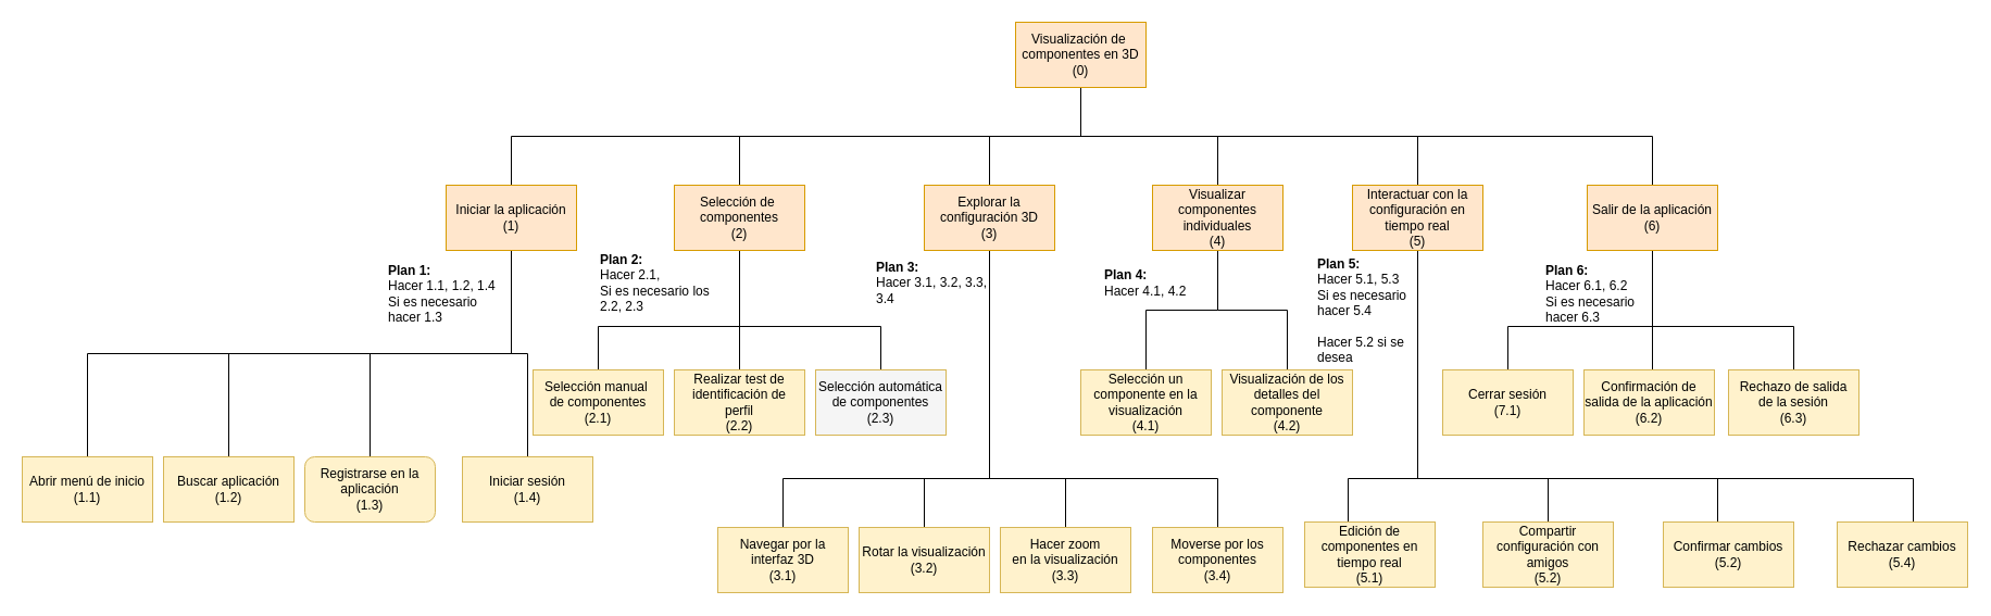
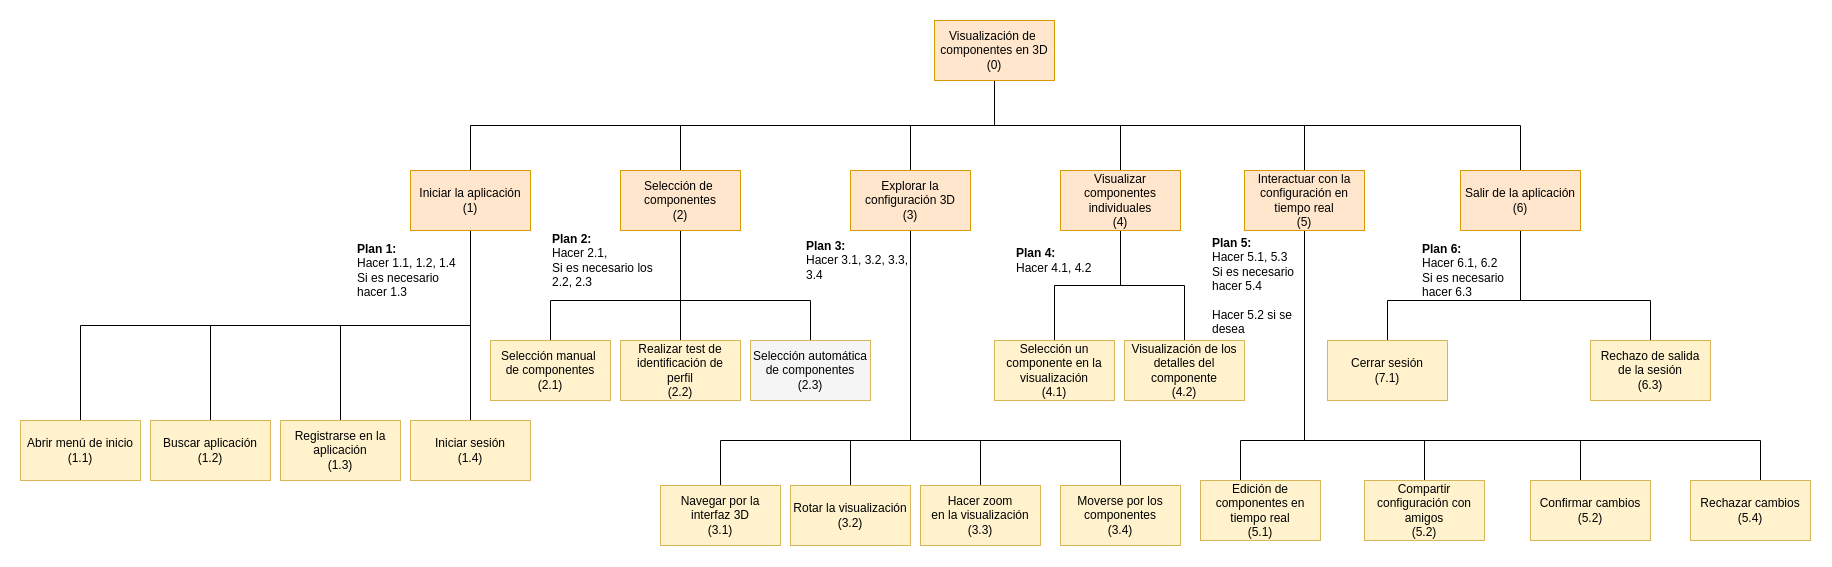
  <mxCell id="0" />
  <mxCell id="1" parent="0" />
  <mxCell id="2" style="edgeStyle=orthogonalEdgeStyle;rounded=0;orthogonalLoop=1;jettySize=auto;html=1;exitX=0.5;exitY=1;exitDx=0;exitDy=0;entryX=0.5;entryY=0;entryDx=0;entryDy=0;endArrow=none;endFill=0;" edge="1" parent="1" source="8" target="13"><mxGeometry relative="1" as="geometry" /></mxCell>
  <mxCell id="3" style="edgeStyle=orthogonalEdgeStyle;rounded=0;orthogonalLoop=1;jettySize=auto;html=1;exitX=0.5;exitY=1;exitDx=0;exitDy=0;endArrow=none;endFill=0;" edge="1" parent="1" source="8" target="18"><mxGeometry relative="1" as="geometry" /></mxCell>
  <mxCell id="4" style="edgeStyle=orthogonalEdgeStyle;rounded=0;orthogonalLoop=1;jettySize=auto;html=1;exitX=0.5;exitY=1;exitDx=0;exitDy=0;entryX=0.5;entryY=0;entryDx=0;entryDy=0;endArrow=none;endFill=0;" edge="1" parent="1" source="8" target="21"><mxGeometry relative="1" as="geometry" /></mxCell>
  <mxCell id="5" style="edgeStyle=orthogonalEdgeStyle;rounded=0;orthogonalLoop=1;jettySize=auto;html=1;exitX=0.5;exitY=1;exitDx=0;exitDy=0;entryX=0.5;entryY=0;entryDx=0;entryDy=0;endArrow=none;endFill=0;" edge="1" parent="1" source="8" target="26"><mxGeometry relative="1" as="geometry" /></mxCell>
  <mxCell id="6" style="edgeStyle=orthogonalEdgeStyle;rounded=0;orthogonalLoop=1;jettySize=auto;html=1;exitX=0.5;exitY=1;exitDx=0;exitDy=0;endArrow=none;endFill=0;" edge="1" parent="1" source="8" target="30"><mxGeometry relative="1" as="geometry" /></mxCell>
  <mxCell id="7" style="edgeStyle=orthogonalEdgeStyle;rounded=0;orthogonalLoop=1;jettySize=auto;html=1;exitX=0.5;exitY=1;exitDx=0;exitDy=0;entryX=0.5;entryY=0;entryDx=0;entryDy=0;endArrow=none;endFill=0;" edge="1" parent="1" source="8" target="34"><mxGeometry relative="1" as="geometry" /></mxCell>
  <mxCell id="8" value="Visualización de&amp;nbsp;&lt;br&gt;componentes en 3D&lt;br&gt;(0)" style="rounded=0;whiteSpace=wrap;html=1;fillColor=#ffe6cc;strokeColor=#d79b00;" vertex="1" parent="1"><mxGeometry x="934" y="20" width="120" height="60" as="geometry" /></mxCell>
  <mxCell id="9" style="edgeStyle=orthogonalEdgeStyle;rounded=0;orthogonalLoop=1;jettySize=auto;html=1;exitX=0.5;exitY=1;exitDx=0;exitDy=0;entryX=0.5;entryY=0;entryDx=0;entryDy=0;endArrow=none;endFill=0;" edge="1" parent="1" source="13" target="35"><mxGeometry relative="1" as="geometry" /></mxCell>
  <mxCell id="10" style="edgeStyle=orthogonalEdgeStyle;rounded=0;orthogonalLoop=1;jettySize=auto;html=1;exitX=0.5;exitY=1;exitDx=0;exitDy=0;endArrow=none;endFill=0;" edge="1" parent="1" source="13" target="36"><mxGeometry relative="1" as="geometry" /></mxCell>
  <mxCell id="11" style="edgeStyle=orthogonalEdgeStyle;rounded=0;orthogonalLoop=1;jettySize=auto;html=1;exitX=0.5;exitY=1;exitDx=0;exitDy=0;endArrow=none;endFill=0;" edge="1" parent="1" source="13" target="37"><mxGeometry relative="1" as="geometry" /></mxCell>
  <mxCell id="12" style="edgeStyle=orthogonalEdgeStyle;rounded=0;orthogonalLoop=1;jettySize=auto;html=1;exitX=0.5;exitY=1;exitDx=0;exitDy=0;endArrow=none;endFill=0;" edge="1" parent="1" source="13" target="38"><mxGeometry relative="1" as="geometry" /></mxCell>
  <mxCell id="13" value="Iniciar la aplicación&lt;br&gt;(1)" style="rounded=0;whiteSpace=wrap;html=1;fillColor=#ffe6cc;strokeColor=#d79b00;" vertex="1" parent="1"><mxGeometry x="410" y="170" width="120" height="60" as="geometry" /></mxCell>
  <mxCell id="14" style="edgeStyle=orthogonalEdgeStyle;rounded=0;orthogonalLoop=1;jettySize=auto;html=1;exitX=0.5;exitY=1;exitDx=0;exitDy=0;endArrow=none;endFill=0;" edge="1" parent="1" source="18" target="44"><mxGeometry relative="1" as="geometry"><Array as="points"><mxPoint x="910" y="440" /><mxPoint x="720" y="440" /></Array></mxGeometry></mxCell>
  <mxCell id="15" style="edgeStyle=orthogonalEdgeStyle;rounded=0;orthogonalLoop=1;jettySize=auto;html=1;exitX=0.5;exitY=1;exitDx=0;exitDy=0;endArrow=none;endFill=0;" edge="1" parent="1" source="18" target="45"><mxGeometry relative="1" as="geometry"><Array as="points"><mxPoint x="910" y="440" /><mxPoint x="850" y="440" /></Array></mxGeometry></mxCell>
  <mxCell id="16" style="edgeStyle=orthogonalEdgeStyle;rounded=0;orthogonalLoop=1;jettySize=auto;html=1;exitX=0.5;exitY=1;exitDx=0;exitDy=0;entryX=0.5;entryY=0;entryDx=0;entryDy=0;endArrow=none;endFill=0;" edge="1" parent="1" source="18" target="46"><mxGeometry relative="1" as="geometry"><Array as="points"><mxPoint x="910" y="440" /><mxPoint x="980" y="440" /></Array></mxGeometry></mxCell>
  <mxCell id="17" style="edgeStyle=orthogonalEdgeStyle;rounded=0;orthogonalLoop=1;jettySize=auto;html=1;exitX=0.5;exitY=1;exitDx=0;exitDy=0;endArrow=none;endFill=0;" edge="1" parent="1" source="18" target="47"><mxGeometry relative="1" as="geometry"><Array as="points"><mxPoint x="910" y="440" /><mxPoint x="1120" y="440" /></Array></mxGeometry></mxCell>
  <mxCell id="18" value="Explorar la configuración 3D&lt;br&gt;(3)" style="rounded=0;whiteSpace=wrap;html=1;fillColor=#ffe6cc;strokeColor=#d79b00;" vertex="1" parent="1"><mxGeometry x="850" y="170" width="120" height="60" as="geometry" /></mxCell>
  <mxCell id="19" style="edgeStyle=orthogonalEdgeStyle;rounded=0;orthogonalLoop=1;jettySize=auto;html=1;exitX=0.5;exitY=1;exitDx=0;exitDy=0;entryX=0.5;entryY=0;entryDx=0;entryDy=0;endArrow=none;endFill=0;" edge="1" parent="1" source="21" target="49"><mxGeometry relative="1" as="geometry" /></mxCell>
  <mxCell id="20" style="edgeStyle=orthogonalEdgeStyle;rounded=0;orthogonalLoop=1;jettySize=auto;html=1;exitX=0.5;exitY=1;exitDx=0;exitDy=0;entryX=0.5;entryY=0;entryDx=0;entryDy=0;endArrow=none;endFill=0;" edge="1" parent="1" source="21" target="50"><mxGeometry relative="1" as="geometry" /></mxCell>
  <mxCell id="21" value="Visualizar componentes individuales&lt;br&gt;(4)" style="rounded=0;whiteSpace=wrap;html=1;fillColor=#ffe6cc;strokeColor=#d79b00;" vertex="1" parent="1"><mxGeometry x="1060" y="170" width="120" height="60" as="geometry" /></mxCell>
  <mxCell id="22" style="edgeStyle=orthogonalEdgeStyle;rounded=0;orthogonalLoop=1;jettySize=auto;html=1;exitX=0.5;exitY=1;exitDx=0;exitDy=0;entryX=0.5;entryY=0;entryDx=0;entryDy=0;endArrow=none;endFill=0;" edge="1" parent="1" source="26" target="52"><mxGeometry relative="1" as="geometry"><Array as="points"><mxPoint x="1304" y="440" /><mxPoint x="1240" y="440" /><mxPoint x="1240" y="485" /></Array></mxGeometry></mxCell>
  <mxCell id="23" style="edgeStyle=orthogonalEdgeStyle;rounded=0;orthogonalLoop=1;jettySize=auto;html=1;exitX=0.5;exitY=1;exitDx=0;exitDy=0;endArrow=none;endFill=0;" edge="1" parent="1" source="26" target="53"><mxGeometry relative="1" as="geometry"><Array as="points"><mxPoint x="1304" y="440" /><mxPoint x="1580" y="440" /></Array></mxGeometry></mxCell>
  <mxCell id="24" style="edgeStyle=orthogonalEdgeStyle;rounded=0;orthogonalLoop=1;jettySize=auto;html=1;exitX=0.5;exitY=1;exitDx=0;exitDy=0;endArrow=none;endFill=0;" edge="1" parent="1" source="26" target="54"><mxGeometry relative="1" as="geometry"><Array as="points"><mxPoint x="1304" y="440" /><mxPoint x="1760" y="440" /></Array></mxGeometry></mxCell>
  <mxCell id="25" style="edgeStyle=orthogonalEdgeStyle;rounded=0;orthogonalLoop=1;jettySize=auto;html=1;exitX=0.5;exitY=1;exitDx=0;exitDy=0;endArrow=none;endFill=0;" edge="1" parent="1" source="26" target="60"><mxGeometry relative="1" as="geometry"><Array as="points"><mxPoint x="1304" y="440" /><mxPoint x="1424" y="440" /></Array></mxGeometry></mxCell>
  <mxCell id="26" value="Interactuar con la configuración en tiempo real&lt;br&gt;(5)" style="rounded=0;whiteSpace=wrap;html=1;fillColor=#ffe6cc;strokeColor=#d79b00;" vertex="1" parent="1"><mxGeometry x="1244" y="170" width="120" height="60" as="geometry" /></mxCell>
  <mxCell id="27" style="edgeStyle=orthogonalEdgeStyle;rounded=0;orthogonalLoop=1;jettySize=auto;html=1;exitX=0.5;exitY=1;exitDx=0;exitDy=0;endArrow=none;endFill=0;" edge="1" parent="1" source="30" target="56"><mxGeometry relative="1" as="geometry"><Array as="points"><mxPoint x="1520" y="300" /><mxPoint x="1387" y="300" /></Array></mxGeometry></mxCell>
- <mxCell id="28" style="edgeStyle=orthogonalEdgeStyle;rounded=0;orthogonalLoop=1;jettySize=auto;html=1;exitX=0.5;exitY=1;exitDx=0;exitDy=0;endArrow=none;endFill=0;" edge="1" parent="1" source="30" target="57"><mxGeometry relative="1" as="geometry"><Array as="points"><mxPoint x="1520" y="280" /><mxPoint x="1520" y="280" /></Array></mxGeometry></mxCell>
  <mxCell id="29" style="edgeStyle=orthogonalEdgeStyle;rounded=0;orthogonalLoop=1;jettySize=auto;html=1;exitX=0.5;exitY=1;exitDx=0;exitDy=0;entryX=0.5;entryY=0;entryDx=0;entryDy=0;endArrow=none;endFill=0;" edge="1" parent="1" source="30" target="58"><mxGeometry relative="1" as="geometry"><Array as="points"><mxPoint x="1520" y="230" /><mxPoint x="1520" y="300" /><mxPoint x="1670" y="300" /></Array></mxGeometry></mxCell>
  <mxCell id="30" value="Salir de la aplicación&lt;br&gt;(6)" style="rounded=0;whiteSpace=wrap;html=1;fillColor=#ffe6cc;strokeColor=#d79b00;" vertex="1" parent="1"><mxGeometry x="1460" y="170" width="120" height="60" as="geometry" /></mxCell>
  <mxCell id="31" style="edgeStyle=orthogonalEdgeStyle;rounded=0;orthogonalLoop=1;jettySize=auto;html=1;entryX=0.5;entryY=0;entryDx=0;entryDy=0;endArrow=none;endFill=0;" edge="1" parent="1" target="40"><mxGeometry relative="1" as="geometry"><mxPoint x="680" y="231" as="sourcePoint" /><Array as="points"><mxPoint x="680" y="300" /><mxPoint x="550" y="300" /></Array></mxGeometry></mxCell>
  <mxCell id="32" style="edgeStyle=orthogonalEdgeStyle;rounded=0;orthogonalLoop=1;jettySize=auto;html=1;exitX=0.5;exitY=1;exitDx=0;exitDy=0;entryX=0.5;entryY=0;entryDx=0;entryDy=0;endArrow=none;endFill=0;" edge="1" parent="1" source="34" target="41"><mxGeometry relative="1" as="geometry"><Array as="points"><mxPoint x="680" y="230" /></Array></mxGeometry></mxCell>
  <mxCell id="33" style="edgeStyle=orthogonalEdgeStyle;rounded=0;orthogonalLoop=1;jettySize=auto;html=1;entryX=0.5;entryY=0;entryDx=0;entryDy=0;endArrow=none;endFill=0;" edge="1" parent="1" target="42"><mxGeometry relative="1" as="geometry"><mxPoint x="680" y="230" as="sourcePoint" /><Array as="points"><mxPoint x="680" y="300" /><mxPoint x="810" y="300" /></Array></mxGeometry></mxCell>
  <mxCell id="34" value="Selección de&amp;nbsp;&lt;br&gt;componentes&lt;br&gt;(2)" style="rounded=0;whiteSpace=wrap;html=1;fillColor=#ffe6cc;strokeColor=#d79b00;" vertex="1" parent="1"><mxGeometry x="620" y="170" width="120" height="60" as="geometry" /></mxCell>
  <mxCell id="35" value="Abrir menú de inicio&lt;br&gt;(1.1)" style="rounded=0;whiteSpace=wrap;html=1;fillColor=#fff2cc;strokeColor=#d6b656;" vertex="1" parent="1"><mxGeometry x="20" y="420" width="120" height="60" as="geometry" /></mxCell>
  <mxCell id="36" value="Buscar aplicación&lt;br&gt;(1.2)" style="rounded=0;whiteSpace=wrap;html=1;fillColor=#fff2cc;strokeColor=#d6b656;" vertex="1" parent="1"><mxGeometry x="150" y="420" width="120" height="60" as="geometry" /></mxCell>
- <mxCell id="37" value="Registrarse en la&lt;br&gt;aplicación&lt;br&gt;(1.3)" style="whiteSpace=wrap;html=1;fillColor=#fff2cc;strokeColor=#d6b656;rounded=1;" vertex="1" parent="1"><mxGeometry x="280" y="420" width="120" height="60" as="geometry" /></mxCell>
- <mxCell id="38" value="Iniciar sesión&lt;br&gt;(1.4)" style="rounded=0;whiteSpace=wrap;html=1;fillColor=#fff2cc;strokeColor=#d6b656;" vertex="1" parent="1"><mxGeometry x="425" y="420" width="120" height="60" as="geometry" /></mxCell>
+ <mxCell id="37" value="Registrarse en la&lt;br&gt;aplicación&lt;br&gt;(1.3)" style="rounded=0;whiteSpace=wrap;html=1;fillColor=#fff2cc;strokeColor=#d6b656;" vertex="1" parent="1"><mxGeometry x="280" y="420" width="120" height="60" as="geometry" /></mxCell>
+ <mxCell id="38" value="Iniciar sesión&lt;br&gt;(1.4)" style="rounded=0;whiteSpace=wrap;html=1;fillColor=#fff2cc;strokeColor=#d6b656;" vertex="1" parent="1"><mxGeometry x="410" y="420" width="120" height="60" as="geometry" /></mxCell>
  <mxCell id="39" value="&lt;b&gt;Plan 1:&lt;/b&gt;&lt;br&gt;&lt;div style=&quot;&quot;&gt;&lt;span style=&quot;background-color: initial;&quot;&gt;Hacer 1.1, 1.2, 1.4&lt;/span&gt;&lt;/div&gt;&lt;div style=&quot;&quot;&gt;&lt;span style=&quot;background-color: initial;&quot;&gt;Si es necesario hacer 1.3&lt;/span&gt;&lt;/div&gt;" style="text;html=1;strokeColor=none;fillColor=none;align=left;verticalAlign=middle;whiteSpace=wrap;rounded=0;" vertex="1" parent="1"><mxGeometry x="355" y="240" width="110" height="60" as="geometry" /></mxCell>
  <mxCell id="40" value="Selección manual&amp;nbsp;&lt;br&gt;de componentes&lt;br&gt;(2.1)" style="rounded=0;whiteSpace=wrap;html=1;fillColor=#fff2cc;strokeColor=#d6b656;" vertex="1" parent="1"><mxGeometry x="490" y="340" width="120" height="60" as="geometry" /></mxCell>
  <mxCell id="41" value="Realizar test de&lt;br style=&quot;border-color: var(--border-color);&quot;&gt;identificación de&lt;br style=&quot;border-color: var(--border-color);&quot;&gt;perfil&lt;br&gt;(2.2)" style="rounded=0;whiteSpace=wrap;html=1;fillColor=#fff2cc;strokeColor=#d6b656;" vertex="1" parent="1"><mxGeometry x="620" y="340" width="120" height="60" as="geometry" /></mxCell>
  <mxCell id="42" value="Selección automática&lt;br style=&quot;border-color: var(--border-color);&quot;&gt;de componentes&lt;br&gt;(2.3)" style="rounded=0;whiteSpace=wrap;html=1;fillColor=#f5f5f5;strokeColor=#d6b656;" vertex="1" parent="1"><mxGeometry x="750" y="340" width="120" height="60" as="geometry" /></mxCell>
  <mxCell id="43" value="&lt;b&gt;Plan 2:&lt;/b&gt;&lt;br&gt;&lt;div style=&quot;&quot;&gt;&lt;span style=&quot;background-color: initial;&quot;&gt;Hacer 2.1,&lt;/span&gt;&lt;/div&gt;&lt;div style=&quot;&quot;&gt;&lt;span style=&quot;background-color: initial;&quot;&gt;Si es necesario los 2.2, 2.3&lt;/span&gt;&lt;/div&gt;" style="text;html=1;strokeColor=none;fillColor=none;align=left;verticalAlign=middle;whiteSpace=wrap;rounded=0;" vertex="1" parent="1"><mxGeometry x="550" y="230" width="110" height="60" as="geometry" /></mxCell>
  <mxCell id="44" value="Navegar por la interfaz 3D&lt;br&gt;(3.1)" style="rounded=0;whiteSpace=wrap;html=1;fillColor=#fff2cc;strokeColor=#d6b656;" vertex="1" parent="1"><mxGeometry x="660" y="485" width="120" height="60" as="geometry" /></mxCell>
  <mxCell id="45" value="Rotar la visualización&lt;br&gt;(3.2)" style="rounded=0;whiteSpace=wrap;html=1;fillColor=#fff2cc;strokeColor=#d6b656;" vertex="1" parent="1"><mxGeometry x="790" y="485" width="120" height="60" as="geometry" /></mxCell>
  <mxCell id="46" value="Hacer zoom&lt;br&gt;en la visualización&lt;br&gt;(3.3)" style="rounded=0;whiteSpace=wrap;html=1;fillColor=#fff2cc;strokeColor=#d6b656;" vertex="1" parent="1"><mxGeometry x="920" y="485" width="120" height="60" as="geometry" /></mxCell>
  <mxCell id="47" value="Moverse por los componentes&lt;br&gt;(3.4)" style="rounded=0;whiteSpace=wrap;html=1;fillColor=#fff2cc;strokeColor=#d6b656;" vertex="1" parent="1"><mxGeometry x="1060" y="485" width="120" height="60" as="geometry" /></mxCell>
  <mxCell id="48" value="&lt;b&gt;Plan 3:&lt;/b&gt;&lt;br&gt;&lt;div style=&quot;&quot;&gt;&lt;span style=&quot;background-color: initial;&quot;&gt;Hacer 3.1, 3.2, 3.3, 3.4&lt;/span&gt;&lt;/div&gt;" style="text;html=1;strokeColor=none;fillColor=none;align=left;verticalAlign=middle;whiteSpace=wrap;rounded=0;" vertex="1" parent="1"><mxGeometry x="804" y="230" width="110" height="60" as="geometry" /></mxCell>
  <mxCell id="49" value="Selección un componente en la visualización&lt;br&gt;(4.1)" style="rounded=0;whiteSpace=wrap;html=1;fillColor=#fff2cc;strokeColor=#d6b656;" vertex="1" parent="1"><mxGeometry x="994" y="340" width="120" height="60" as="geometry" /></mxCell>
  <mxCell id="50" value="Visualización de los detalles del componente&lt;br&gt;(4.2)" style="rounded=0;whiteSpace=wrap;html=1;fillColor=#fff2cc;strokeColor=#d6b656;" vertex="1" parent="1"><mxGeometry x="1124" y="340" width="120" height="60" as="geometry" /></mxCell>
  <mxCell id="51" value="&lt;b&gt;Plan 4:&lt;/b&gt;&lt;br&gt;&lt;div style=&quot;&quot;&gt;&lt;span style=&quot;background-color: initial;&quot;&gt;Hacer 4.1, 4.2&lt;/span&gt;&lt;/div&gt;" style="text;html=1;strokeColor=none;fillColor=none;align=left;verticalAlign=middle;whiteSpace=wrap;rounded=0;" vertex="1" parent="1"><mxGeometry x="1014" y="230" width="110" height="60" as="geometry" /></mxCell>
  <mxCell id="52" value="Edición de componentes en tiempo real&lt;br&gt;(5.1)" style="rounded=0;whiteSpace=wrap;html=1;fillColor=#fff2cc;strokeColor=#d6b656;" vertex="1" parent="1"><mxGeometry x="1200" y="480" width="120" height="60" as="geometry" /></mxCell>
  <mxCell id="53" value="Confirmar cambios&lt;br&gt;(5.2)" style="rounded=0;whiteSpace=wrap;html=1;fillColor=#fff2cc;strokeColor=#d6b656;" vertex="1" parent="1"><mxGeometry x="1530" y="480" width="120" height="60" as="geometry" /></mxCell>
  <mxCell id="54" value="Rechazar cambios&lt;br&gt;(5.4)" style="rounded=0;whiteSpace=wrap;html=1;fillColor=#fff2cc;strokeColor=#d6b656;" vertex="1" parent="1"><mxGeometry x="1690" y="480" width="120" height="60" as="geometry" /></mxCell>
  <mxCell id="55" value="&lt;b&gt;Plan 5:&lt;/b&gt;&lt;br&gt;&lt;div style=&quot;&quot;&gt;&lt;span style=&quot;background-color: initial;&quot;&gt;Hacer 5.1, 5.3&lt;/span&gt;&lt;/div&gt;&lt;div style=&quot;&quot;&gt;&lt;span style=&quot;background-color: initial;&quot;&gt;Si es necesario&lt;/span&gt;&lt;/div&gt;&lt;div style=&quot;&quot;&gt;&lt;span style=&quot;background-color: initial;&quot;&gt;hacer 5.4&lt;/span&gt;&lt;/div&gt;&lt;div style=&quot;&quot;&gt;&lt;span style=&quot;background-color: initial;&quot;&gt;&lt;br&gt;&lt;/span&gt;&lt;/div&gt;&lt;div style=&quot;&quot;&gt;&lt;span style=&quot;background-color: initial;&quot;&gt;Hacer 5.2 si se desea&lt;/span&gt;&lt;/div&gt;&lt;div style=&quot;&quot;&gt;&lt;span style=&quot;background-color: initial;&quot;&gt;&lt;br&gt;&lt;/span&gt;&lt;/div&gt;&lt;div style=&quot;&quot;&gt;&lt;span style=&quot;background-color: initial;&quot;&gt;&lt;br&gt;&lt;/span&gt;&lt;/div&gt;" style="text;html=1;strokeColor=none;fillColor=none;align=left;verticalAlign=middle;whiteSpace=wrap;rounded=0;" vertex="1" parent="1"><mxGeometry x="1210" y="270" width="110" height="60" as="geometry" /></mxCell>
  <mxCell id="56" value="Cerrar sesión&lt;br&gt;(7.1)" style="rounded=0;whiteSpace=wrap;html=1;fillColor=#fff2cc;strokeColor=#d6b656;" vertex="1" parent="1"><mxGeometry x="1327" y="340" width="120" height="60" as="geometry" /></mxCell>
- <mxCell id="57" value="Confirmación de salida de la aplicación&lt;br&gt;(6.2)" style="rounded=0;whiteSpace=wrap;html=1;fillColor=#fff2cc;strokeColor=#d6b656;" vertex="1" parent="1"><mxGeometry x="1457" y="340" width="120" height="60" as="geometry" /></mxCell>
  <mxCell id="58" value="Rechazo de salida&lt;br&gt;de la sesión&lt;br&gt;(6.3)" style="rounded=0;whiteSpace=wrap;html=1;fillColor=#fff2cc;strokeColor=#d6b656;" vertex="1" parent="1"><mxGeometry x="1590" y="340" width="120" height="60" as="geometry" /></mxCell>
  <mxCell id="59" value="&lt;b&gt;Plan 6:&lt;/b&gt;&lt;br&gt;&lt;div style=&quot;&quot;&gt;&lt;span style=&quot;background-color: initial;&quot;&gt;Hacer 6.1, 6.2&lt;/span&gt;&lt;/div&gt;&lt;div style=&quot;&quot;&gt;&lt;span style=&quot;background-color: initial;&quot;&gt;Si es necesario&lt;/span&gt;&lt;/div&gt;&lt;div style=&quot;&quot;&gt;&lt;span style=&quot;background-color: initial;&quot;&gt;hacer 6.3&lt;/span&gt;&lt;/div&gt;" style="text;html=1;strokeColor=none;fillColor=none;align=left;verticalAlign=middle;whiteSpace=wrap;rounded=0;" vertex="1" parent="1"><mxGeometry x="1420" y="240" width="110" height="60" as="geometry" /></mxCell>
  <mxCell id="60" value="Compartir configuración con amigos&lt;br&gt;(5.2)" style="rounded=0;whiteSpace=wrap;html=1;fillColor=#fff2cc;strokeColor=#d6b656;" vertex="1" parent="1"><mxGeometry x="1364" y="480" width="120" height="60" as="geometry" /></mxCell>
